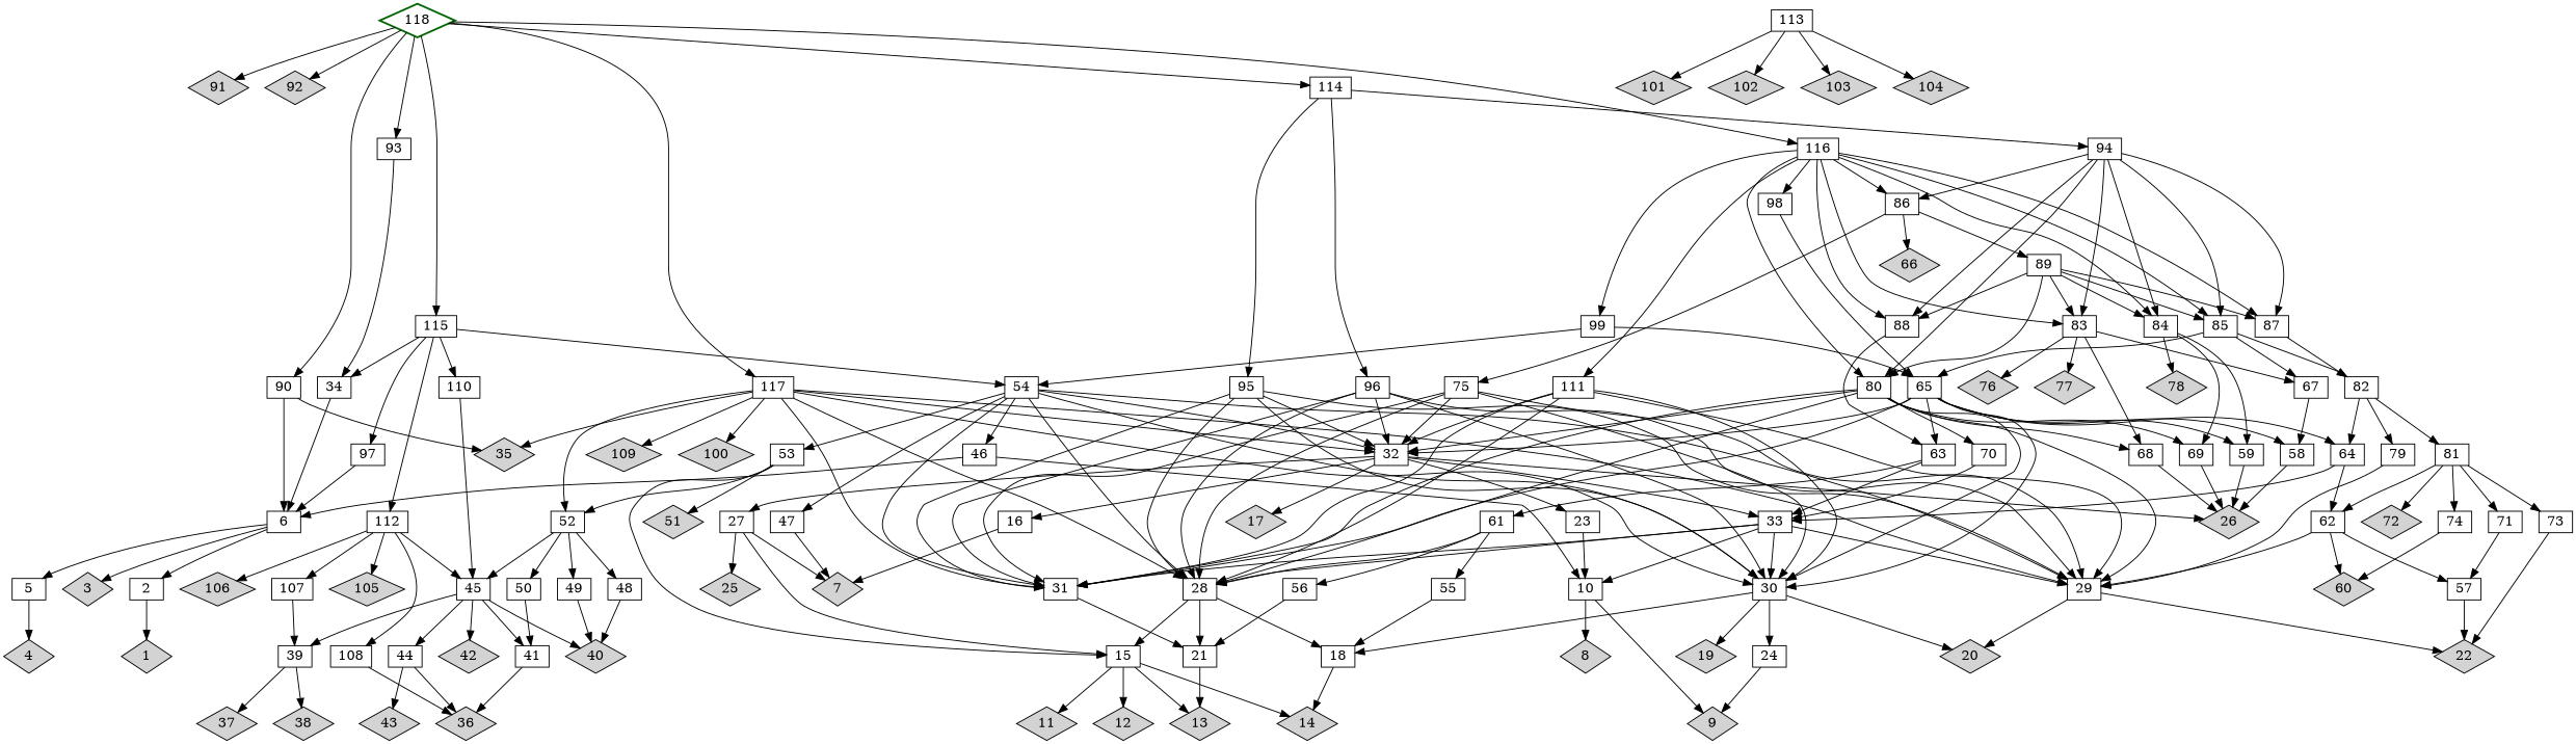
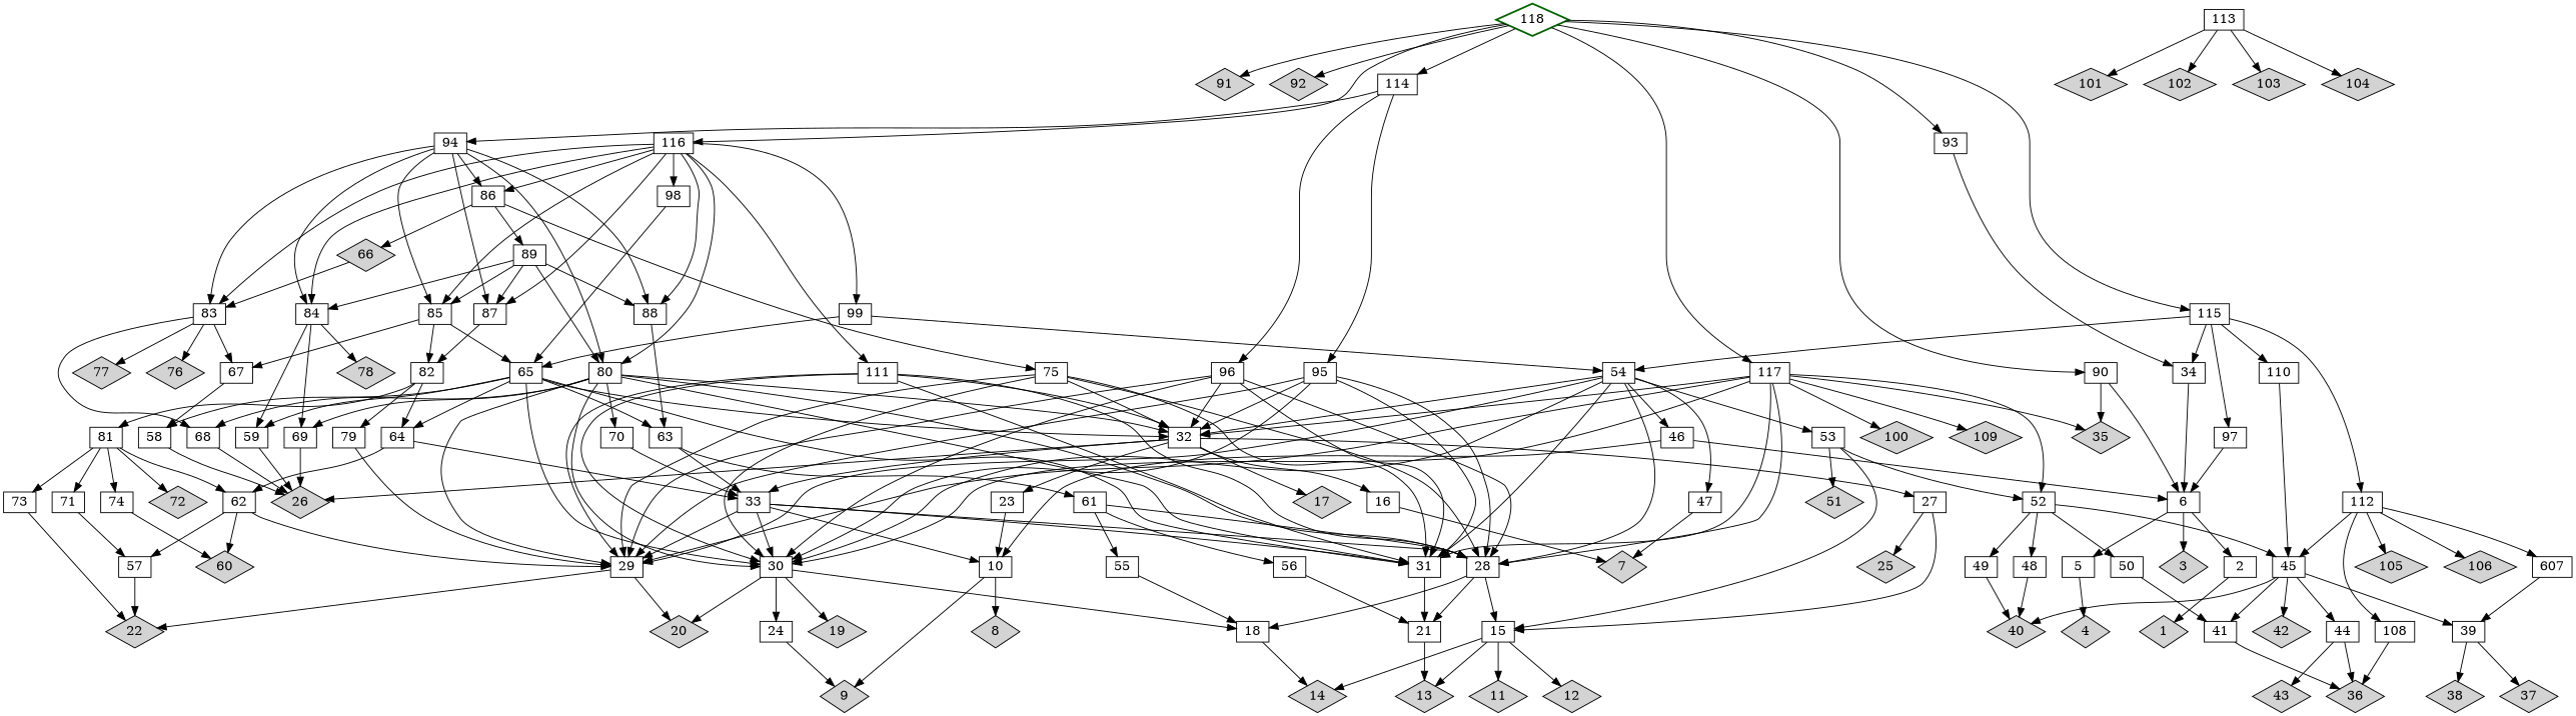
  digraph {
    node [shape=box]
    118 [color=darkgreen shape=diamond style=bold]
    1 [fillcolour=grey shape=diamond style=filled]
    3 [fillcolour=grey shape=diamond style=filled]
    4 [fillcolour=grey shape=diamond style=filled]
    7 [fillcolour=grey shape=diamond style=filled]
    8 [fillcolour=grey shape=diamond style=filled]
    9 [fillcolour=grey shape=diamond style=filled]
    11 [fillcolour=grey shape=diamond style=filled]
    12 [fillcolour=grey shape=diamond style=filled]
    13 [fillcolour=grey shape=diamond style=filled]
    14 [fillcolour=grey shape=diamond style=filled]
    17 [fillcolour=grey shape=diamond style=filled]
    19 [fillcolour=grey shape=diamond style=filled]
    20 [fillcolour=grey shape=diamond style=filled]
    22 [fillcolour=grey shape=diamond style=filled]
    25 [fillcolour=grey shape=diamond style=filled]
    26 [fillcolour=grey shape=diamond style=filled]
    35 [fillcolour=grey shape=diamond style=filled]
    36 [fillcolour=grey shape=diamond style=filled]
    37 [fillcolour=grey shape=diamond style=filled]
    38 [fillcolour=grey shape=diamond style=filled]
    40 [fillcolour=grey shape=diamond style=filled]
    42 [fillcolour=grey shape=diamond style=filled]
    43 [fillcolour=grey shape=diamond style=filled]
    51 [fillcolour=grey shape=diamond style=filled]
    60 [fillcolour=grey shape=diamond style=filled]
    66 [fillcolour=grey shape=diamond style=filled]
    72 [fillcolour=grey shape=diamond style=filled]
    76 [fillcolour=grey shape=diamond style=filled]
    77 [fillcolour=grey shape=diamond style=filled]
    78 [fillcolour=grey shape=diamond style=filled]
    91 [fillcolour=grey shape=diamond style=filled]
    92 [fillcolour=grey shape=diamond style=filled]
    100 [fillcolour=grey shape=diamond style=filled]
    101 [fillcolour=grey shape=diamond style=filled]
    102 [fillcolour=grey shape=diamond style=filled]
    103 [fillcolour=grey shape=diamond style=filled]
    104 [fillcolour=grey shape=diamond style=filled]
    105 [fillcolour=grey shape=diamond style=filled]
    106 [fillcolour=grey shape=diamond style=filled]
    109 [fillcolour=grey shape=diamond style=filled]
    2 [height=0.3 width=0.5]
    5 [height=0.3 width=0.5]
    6 [height=0.3 width=0.5]
    10 [height=0.3 width=0.5]
    15 [height=0.3 width=0.5]
    16 [height=0.3 width=0.5]
    18 [height=0.3 width=0.5]
    21 [height=0.3 width=0.5]
    23 [height=0.3 width=0.5]
    24 [height=0.3 width=0.5]
    27 [height=0.3 width=0.5]
    28 [height=0.3 width=0.5]
    29 [height=0.3 width=0.5]
    30 [height=0.3 width=0.5]
    31 [height=0.3 width=0.5]
    32 [height=0.3 width=0.5]
    33 [height=0.3 width=0.5]
    34 [height=0.3 width=0.5]
    39 [height=0.3 width=0.5]
    41 [height=0.3 width=0.5]
    44 [height=0.3 width=0.5]
    45 [height=0.3 width=0.5]
    46 [height=0.3 width=0.5]
    47 [height=0.3 width=0.5]
    48 [height=0.3 width=0.5]
    49 [height=0.3 width=0.5]
    50 [height=0.3 width=0.5]
    52 [height=0.3 width=0.5]
    53 [height=0.3 width=0.5]
    54 [height=0.3 width=0.5]
    55 [height=0.3 width=0.5]
    56 [height=0.3 width=0.5]
    57 [height=0.3 width=0.5]
    58 [height=0.3 width=0.5]
    59 [height=0.3 width=0.5]
    61 [height=0.3 width=0.5]
    62 [height=0.3 width=0.5]
    63 [height=0.3 width=0.5]
    64 [height=0.3 width=0.5]
    65 [height=0.3 width=0.5]
    67 [height=0.3 width=0.5]
    68 [height=0.3 width=0.5]
    69 [height=0.3 width=0.5]
    70 [height=0.3 width=0.5]
    71 [height=0.3 width=0.5]
    73 [height=0.3 width=0.5]
    74 [height=0.3 width=0.5]
    75 [height=0.3 width=0.5]
    79 [height=0.3 width=0.5]
    80 [height=0.3 width=0.5]
    81 [height=0.3 width=0.5]
    82 [height=0.3 width=0.5]
    83 [height=0.3 width=0.5]
    84 [height=0.3 width=0.5]
    85 [height=0.3 width=0.5]
    86 [height=0.3 width=0.5]
    87 [height=0.3 width=0.5]
    88 [height=0.3 width=0.5]
    89 [height=0.3 width=0.5]
    90 [height=0.3 width=0.5]
    93 [height=0.3 width=0.5]
    94 [height=0.3 width=0.5]
    95 [height=0.3 width=0.5]
    96 [height=0.3 width=0.5]
    97 [height=0.3 width=0.5]
    98 [height=0.3 width=0.5]
    99 [height=0.3 width=0.5]
-   107 [height=0.3 width=0.5]
+   107 [height=0.3 width=0.5 label=607]
    108 [height=0.3 width=0.5]
    110 [height=0.3 width=0.5]
    111 [height=0.3 width=0.5]
    112 [height=0.3 width=0.5]
    113 [height=0.3 width=0.5]
    114 [height=0.3 width=0.5]
    115 [height=0.3 width=0.5]
    116 [height=0.3 width=0.5]
    117 [height=0.3 width=0.5]
    subgraph sub_1 {
      118
    }
    subgraph sub_2 {
      1
      3
      4
      7
      8
      9
      11
      12
      13
      14
      17
      19
      20
      22
      25
      26
      35
      36
      37
      38
      40
      42
      43
      51
      60
      66
      72
      76
      77
      78
      91
      92
      100
      101
      102
      103
      104
      105
      106
      109
    }
    subgraph sub_3 {
      2
      5
      6
      10
      15
      16
      18
      21
      23
      24
      27
      28
      29
      30
      31
      32
      33
      34
      39
      41
      44
      45
      46
      47
      48
      49
      50
      52
      53
      54
      55
      56
      57
      58
      59
      61
      62
      63
      64
      65
      67
      68
      69
      70
      71
      73
      74
      75
      79
      80
      81
      82
      83
      84
      85
      86
      87
      88
      89
      90
      93
      94
      95
      96
      97
      98
      99
      107
      108
      110
      111
      112
      113
      114
      115
      116
      117
    }
    118 -> 91
    118 -> 92
    118 -> 90
    118 -> 93
    118 -> 114
    118 -> 115
    118 -> 116
    118 -> 117
    2 -> 1
    5 -> 4
    6 -> 3
    6 -> 2
    6 -> 5
    10 -> 8
    10 -> 9
    15 -> 11
    15 -> 12
    15 -> 13
    15 -> 14
    16 -> 7
    18 -> 14
    21 -> 13
    23 -> 10
    24 -> 9
-   27 -> 7
    27 -> 25
    27 -> 15
    28 -> 15
    28 -> 18
    28 -> 21
    29 -> 20
    29 -> 22
    30 -> 19
    30 -> 20
    30 -> 18
    30 -> 24
    31 -> 21
    32 -> 17
    32 -> 26
    32 -> 16
    32 -> 23
    32 -> 27
    32 -> 33
    33 -> 10
    33 -> 28
    33 -> 29
    33 -> 30
    33 -> 31
    34 -> 6
    39 -> 37
    39 -> 38
    41 -> 36
    44 -> 36
    44 -> 43
    45 -> 40
    45 -> 42
    45 -> 39
    45 -> 41
    45 -> 44
    46 -> 6
    46 -> 10
    47 -> 7
    48 -> 40
    49 -> 40
    50 -> 41
    52 -> 45
    52 -> 48
    52 -> 49
    52 -> 50
    53 -> 51
    53 -> 15
    53 -> 52
    54 -> 28
    54 -> 29
    54 -> 30
    54 -> 31
    54 -> 32
    54 -> 46
    54 -> 47
    54 -> 53
    55 -> 18
    56 -> 21
    57 -> 22
    58 -> 26
    59 -> 26
    61 -> 28
    61 -> 55
    61 -> 56
    62 -> 60
    62 -> 29
    62 -> 57
    63 -> 33
    63 -> 61
    64 -> 33
    64 -> 62
    65 -> 30
    65 -> 31
    65 -> 32
    65 -> 58
    65 -> 59
    65 -> 63
    65 -> 64
    67 -> 58
    68 -> 26
    69 -> 26
    70 -> 33
    71 -> 57
    73 -> 22
    74 -> 60
    75 -> 28
    75 -> 29
    75 -> 30
    75 -> 31
    75 -> 32
    79 -> 29
    80 -> 28
    80 -> 29
    80 -> 30
    80 -> 31
    80 -> 32
    80 -> 68
    80 -> 69
    80 -> 70
    81 -> 72
    81 -> 62
    81 -> 71
    81 -> 73
    81 -> 74
    82 -> 64
    82 -> 79
    82 -> 81
    83 -> 76
    83 -> 77
    83 -> 67
    83 -> 68
    84 -> 78
    84 -> 59
    84 -> 69
    85 -> 65
    85 -> 67
    85 -> 82
    86 -> 66
    86 -> 75
    86 -> 89
    87 -> 82
    88 -> 63
    89 -> 80
-   89 -> 83
+   66 -> 83
    89 -> 84
    89 -> 85
    89 -> 87
    89 -> 88
    90 -> 35
    90 -> 6
    93 -> 34
    94 -> 80
    94 -> 83
    94 -> 84
    94 -> 85
    94 -> 86
    94 -> 87
    94 -> 88
    95 -> 28
    95 -> 29
    95 -> 30
    95 -> 31
    95 -> 32
    96 -> 28
    96 -> 29
    96 -> 30
    96 -> 31
    96 -> 32
    97 -> 6
    98 -> 65
    99 -> 54
    99 -> 65
    107 -> 39
    108 -> 36
    110 -> 45
    111 -> 28
    111 -> 29
    111 -> 30
    111 -> 31
    111 -> 32
    112 -> 105
    112 -> 106
    112 -> 45
    112 -> 107
    112 -> 108
    113 -> 101
    113 -> 102
    113 -> 103
    113 -> 104
    114 -> 94
    114 -> 95
    114 -> 96
    115 -> 34
    115 -> 54
    115 -> 97
    115 -> 110
    115 -> 112
    116 -> 80
    116 -> 83
    116 -> 84
    116 -> 85
    116 -> 86
    116 -> 87
    116 -> 88
    116 -> 98
    116 -> 99
    116 -> 111
    117 -> 35
    117 -> 100
    117 -> 109
    117 -> 28
    117 -> 29
    117 -> 30
    117 -> 31
    117 -> 32
    117 -> 52
  }
